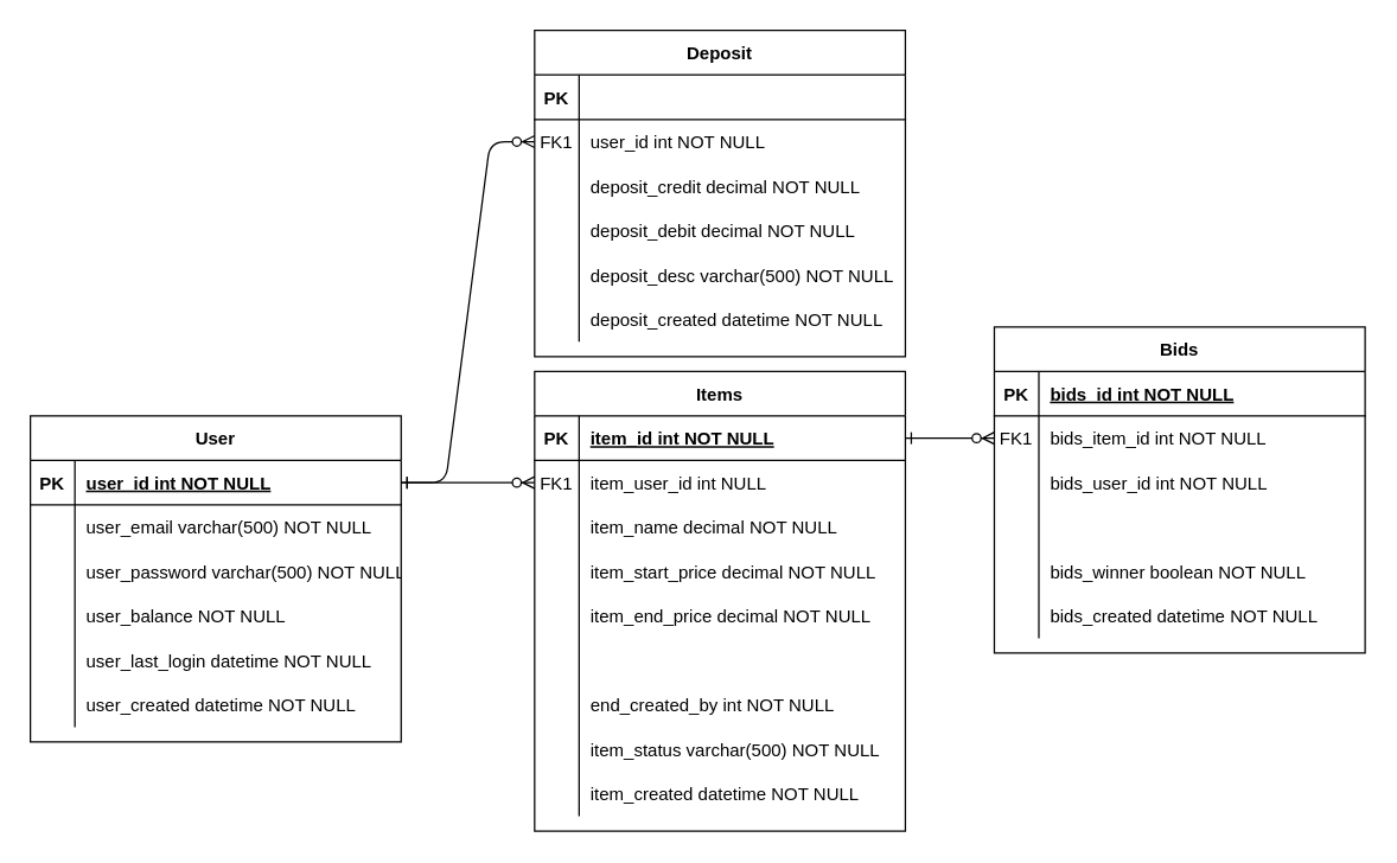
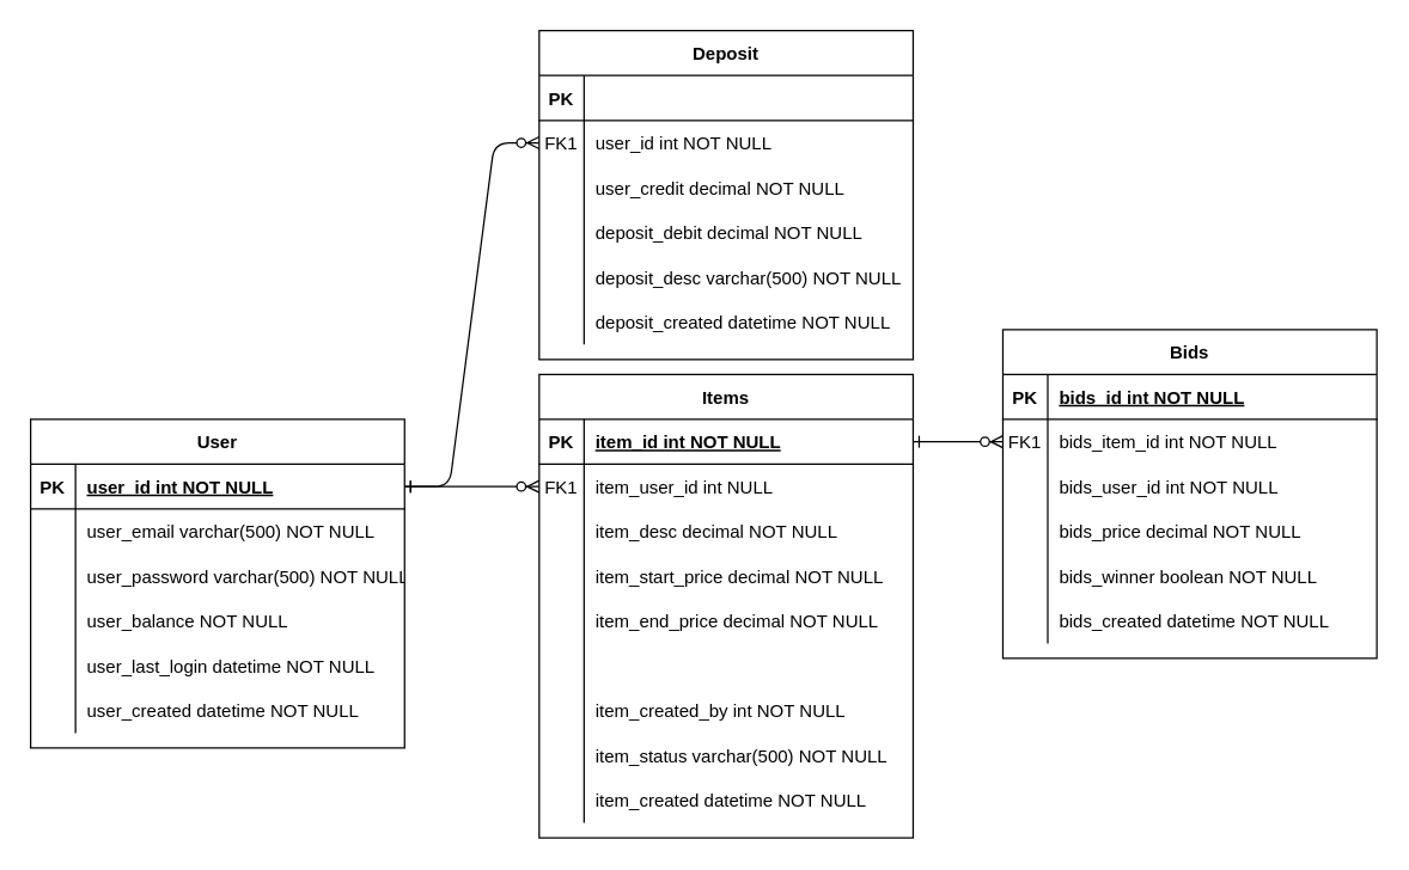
  <mxCell id="0" />
  <mxCell id="1" parent="0" />
  <mxCell id="2" value="" style="edgeStyle=entityRelationEdgeStyle;endArrow=ERzeroToMany;startArrow=ERone;endFill=1;startFill=0;" parent="1" source="5" target="46" edge="1"><mxGeometry width="100" height="100" relative="1" as="geometry"><mxPoint x="240" y="880" as="sourcePoint" /><mxPoint x="340" y="780" as="targetPoint" /></mxGeometry></mxCell>
  <mxCell id="3" value="" style="edgeStyle=entityRelationEdgeStyle;endArrow=ERzeroToMany;startArrow=ERone;endFill=1;startFill=0;" parent="1" source="43" target="73" edge="1"><mxGeometry width="100" height="100" relative="1" as="geometry"><mxPoint x="300" y="340" as="sourcePoint" /><mxPoint x="360" y="365" as="targetPoint" /></mxGeometry></mxCell>
  <mxCell id="4" value="User" style="shape=table;startSize=30;container=1;collapsible=1;childLayout=tableLayout;fixedRows=1;rowLines=0;fontStyle=1;align=center;resizeLast=1;" parent="1" vertex="1"><mxGeometry x="20" y="280" width="250" height="220" as="geometry" /></mxCell>
  <mxCell id="5" value="" style="shape=partialRectangle;collapsible=0;dropTarget=0;pointerEvents=0;fillColor=none;points=[[0,0.5],[1,0.5]];portConstraint=eastwest;top=0;left=0;right=0;bottom=1;" parent="4" vertex="1"><mxGeometry y="30" width="250" height="30" as="geometry" /></mxCell>
  <mxCell id="6" value="PK" style="shape=partialRectangle;overflow=hidden;connectable=0;fillColor=none;top=0;left=0;bottom=0;right=0;fontStyle=1;" parent="5" vertex="1"><mxGeometry width="30" height="30" as="geometry" /></mxCell>
  <mxCell id="7" value="user_id int NOT NULL " style="shape=partialRectangle;overflow=hidden;connectable=0;fillColor=none;top=0;left=0;bottom=0;right=0;align=left;spacingLeft=6;fontStyle=5;" parent="5" vertex="1"><mxGeometry x="30" width="220" height="30" as="geometry" /></mxCell>
  <mxCell id="8" value="" style="shape=partialRectangle;collapsible=0;dropTarget=0;pointerEvents=0;fillColor=none;points=[[0,0.5],[1,0.5]];portConstraint=eastwest;top=0;left=0;right=0;bottom=0;" parent="4" vertex="1"><mxGeometry y="60" width="250" height="30" as="geometry" /></mxCell>
  <mxCell id="9" value="" style="shape=partialRectangle;overflow=hidden;connectable=0;fillColor=none;top=0;left=0;bottom=0;right=0;" parent="8" vertex="1"><mxGeometry width="30" height="30" as="geometry" /></mxCell>
  <mxCell id="10" value="user_email varchar(500) NOT NULL" style="shape=partialRectangle;overflow=hidden;connectable=0;fillColor=none;top=0;left=0;bottom=0;right=0;align=left;spacingLeft=6;" parent="8" vertex="1"><mxGeometry x="30" width="220" height="30" as="geometry" /></mxCell>
  <mxCell id="11" value="" style="shape=partialRectangle;collapsible=0;dropTarget=0;pointerEvents=0;fillColor=none;points=[[0,0.5],[1,0.5]];portConstraint=eastwest;top=0;left=0;right=0;bottom=0;" parent="4" vertex="1"><mxGeometry y="90" width="250" height="30" as="geometry" /></mxCell>
  <mxCell id="12" value="" style="shape=partialRectangle;overflow=hidden;connectable=0;fillColor=none;top=0;left=0;bottom=0;right=0;" parent="11" vertex="1"><mxGeometry width="30" height="30" as="geometry" /></mxCell>
  <mxCell id="13" value="user_password varchar(500) NOT NULL" style="shape=partialRectangle;overflow=hidden;connectable=0;fillColor=none;top=0;left=0;bottom=0;right=0;align=left;spacingLeft=6;" parent="11" vertex="1"><mxGeometry x="30" width="220" height="30" as="geometry" /></mxCell>
  <mxCell id="14" value="" style="shape=partialRectangle;collapsible=0;dropTarget=0;pointerEvents=0;fillColor=none;points=[[0,0.5],[1,0.5]];portConstraint=eastwest;top=0;left=0;right=0;bottom=0;" parent="4" vertex="1"><mxGeometry y="120" width="250" height="30" as="geometry" /></mxCell>
  <mxCell id="15" value="" style="shape=partialRectangle;overflow=hidden;connectable=0;fillColor=none;top=0;left=0;bottom=0;right=0;" parent="14" vertex="1"><mxGeometry width="30" height="30" as="geometry" /></mxCell>
  <mxCell id="16" value="user_balance NOT NULL" style="shape=partialRectangle;overflow=hidden;connectable=0;fillColor=none;top=0;left=0;bottom=0;right=0;align=left;spacingLeft=6;" parent="14" vertex="1"><mxGeometry x="30" width="220" height="30" as="geometry" /></mxCell>
  <mxCell id="17" value="" style="shape=partialRectangle;collapsible=0;dropTarget=0;pointerEvents=0;fillColor=none;points=[[0,0.5],[1,0.5]];portConstraint=eastwest;top=0;left=0;right=0;bottom=0;" parent="4" vertex="1"><mxGeometry y="150" width="250" height="30" as="geometry" /></mxCell>
  <mxCell id="18" value="" style="shape=partialRectangle;overflow=hidden;connectable=0;fillColor=none;top=0;left=0;bottom=0;right=0;" parent="17" vertex="1"><mxGeometry width="30" height="30" as="geometry" /></mxCell>
  <mxCell id="19" value="user_last_login datetime NOT NULL" style="shape=partialRectangle;overflow=hidden;connectable=0;fillColor=none;top=0;left=0;bottom=0;right=0;align=left;spacingLeft=6;" parent="17" vertex="1"><mxGeometry x="30" width="220" height="30" as="geometry" /></mxCell>
  <mxCell id="20" value="" style="shape=partialRectangle;collapsible=0;dropTarget=0;pointerEvents=0;fillColor=none;points=[[0,0.5],[1,0.5]];portConstraint=eastwest;top=0;left=0;right=0;bottom=0;" parent="4" vertex="1"><mxGeometry y="180" width="250" height="30" as="geometry" /></mxCell>
  <mxCell id="21" value="" style="shape=partialRectangle;overflow=hidden;connectable=0;fillColor=none;top=0;left=0;bottom=0;right=0;" parent="20" vertex="1"><mxGeometry width="30" height="30" as="geometry" /></mxCell>
  <mxCell id="22" value="user_created datetime NOT NULL" style="shape=partialRectangle;overflow=hidden;connectable=0;fillColor=none;top=0;left=0;bottom=0;right=0;align=left;spacingLeft=6;" parent="20" vertex="1"><mxGeometry x="30" width="220" height="30" as="geometry" /></mxCell>
  <mxCell id="23" value="Deposit" style="shape=table;startSize=30;container=1;collapsible=1;childLayout=tableLayout;fixedRows=1;rowLines=0;fontStyle=1;align=center;resizeLast=1;" vertex="1" parent="1"><mxGeometry x="360" y="20" width="250" height="220" as="geometry" /></mxCell>
  <mxCell id="24" value="" style="shape=partialRectangle;collapsible=0;dropTarget=0;pointerEvents=0;fillColor=none;points=[[0,0.5],[1,0.5]];portConstraint=eastwest;top=0;left=0;right=0;bottom=1;" vertex="1" parent="23"><mxGeometry y="30" width="250" height="30" as="geometry" /></mxCell>
  <mxCell id="25" value="PK" style="shape=partialRectangle;overflow=hidden;connectable=0;fillColor=none;top=0;left=0;bottom=0;right=0;fontStyle=1;" vertex="1" parent="24"><mxGeometry width="30" height="30" as="geometry" /></mxCell>
  <mxCell id="26" value="" style="shape=partialRectangle;collapsible=0;dropTarget=0;pointerEvents=0;fillColor=none;points=[[0,0.5],[1,0.5]];portConstraint=eastwest;top=0;left=0;right=0;bottom=0;" vertex="1" parent="23"><mxGeometry y="60" width="250" height="30" as="geometry" /></mxCell>
  <mxCell id="27" value="FK1" style="shape=partialRectangle;overflow=hidden;connectable=0;fillColor=none;top=0;left=0;bottom=0;right=0;" vertex="1" parent="26"><mxGeometry width="30" height="30" as="geometry" /></mxCell>
  <mxCell id="28" value="user_id int NOT NULL" style="shape=partialRectangle;overflow=hidden;connectable=0;fillColor=none;top=0;left=0;bottom=0;right=0;align=left;spacingLeft=6;" vertex="1" parent="26"><mxGeometry x="30" width="220" height="30" as="geometry" /></mxCell>
  <mxCell id="29" value="" style="shape=partialRectangle;collapsible=0;dropTarget=0;pointerEvents=0;fillColor=none;points=[[0,0.5],[1,0.5]];portConstraint=eastwest;top=0;left=0;right=0;bottom=0;" vertex="1" parent="23"><mxGeometry y="90" width="250" height="30" as="geometry" /></mxCell>
  <mxCell id="30" value="" style="shape=partialRectangle;overflow=hidden;connectable=0;fillColor=none;top=0;left=0;bottom=0;right=0;" vertex="1" parent="29"><mxGeometry width="30" height="30" as="geometry" /></mxCell>
- <mxCell id="31" value="deposit_credit decimal NOT NULL" style="shape=partialRectangle;overflow=hidden;connectable=0;fillColor=none;top=0;left=0;bottom=0;right=0;align=left;spacingLeft=6;" vertex="1" parent="29"><mxGeometry x="30" width="220" height="30" as="geometry" /></mxCell>
+ <mxCell id="31" value="user_credit decimal NOT NULL" style="shape=partialRectangle;overflow=hidden;connectable=0;fillColor=none;top=0;left=0;bottom=0;right=0;align=left;spacingLeft=6;" vertex="1" parent="29"><mxGeometry x="30" width="220" height="30" as="geometry" /></mxCell>
  <mxCell id="32" value="" style="shape=partialRectangle;collapsible=0;dropTarget=0;pointerEvents=0;fillColor=none;points=[[0,0.5],[1,0.5]];portConstraint=eastwest;top=0;left=0;right=0;bottom=0;" vertex="1" parent="23"><mxGeometry y="120" width="250" height="30" as="geometry" /></mxCell>
  <mxCell id="33" value="" style="shape=partialRectangle;overflow=hidden;connectable=0;fillColor=none;top=0;left=0;bottom=0;right=0;" vertex="1" parent="32"><mxGeometry width="30" height="30" as="geometry" /></mxCell>
  <mxCell id="34" value="deposit_debit decimal NOT NULL" style="shape=partialRectangle;overflow=hidden;connectable=0;fillColor=none;top=0;left=0;bottom=0;right=0;align=left;spacingLeft=6;" vertex="1" parent="32"><mxGeometry x="30" width="220" height="30" as="geometry" /></mxCell>
  <mxCell id="35" value="" style="shape=partialRectangle;collapsible=0;dropTarget=0;pointerEvents=0;fillColor=none;points=[[0,0.5],[1,0.5]];portConstraint=eastwest;top=0;left=0;right=0;bottom=0;" vertex="1" parent="23"><mxGeometry y="150" width="250" height="30" as="geometry" /></mxCell>
  <mxCell id="36" value="" style="shape=partialRectangle;overflow=hidden;connectable=0;fillColor=none;top=0;left=0;bottom=0;right=0;" vertex="1" parent="35"><mxGeometry width="30" height="30" as="geometry" /></mxCell>
  <mxCell id="37" value="deposit_desc varchar(500) NOT NULL" style="shape=partialRectangle;overflow=hidden;connectable=0;fillColor=none;top=0;left=0;bottom=0;right=0;align=left;spacingLeft=6;" vertex="1" parent="35"><mxGeometry x="30" width="220" height="30" as="geometry" /></mxCell>
  <mxCell id="38" value="" style="shape=partialRectangle;collapsible=0;dropTarget=0;pointerEvents=0;fillColor=none;points=[[0,0.5],[1,0.5]];portConstraint=eastwest;top=0;left=0;right=0;bottom=0;" vertex="1" parent="23"><mxGeometry y="180" width="250" height="30" as="geometry" /></mxCell>
  <mxCell id="39" value="" style="shape=partialRectangle;overflow=hidden;connectable=0;fillColor=none;top=0;left=0;bottom=0;right=0;" vertex="1" parent="38"><mxGeometry width="30" height="30" as="geometry" /></mxCell>
  <mxCell id="40" value="deposit_created datetime NOT NULL" style="shape=partialRectangle;overflow=hidden;connectable=0;fillColor=none;top=0;left=0;bottom=0;right=0;align=left;spacingLeft=6;" vertex="1" parent="38"><mxGeometry x="30" width="220" height="30" as="geometry" /></mxCell>
  <mxCell id="41" value="" style="edgeStyle=entityRelationEdgeStyle;endArrow=ERzeroToMany;startArrow=ERone;endFill=1;startFill=0;exitX=1;exitY=0.5;exitDx=0;exitDy=0;entryX=0;entryY=0.5;entryDx=0;entryDy=0;" edge="1" parent="1" source="5" target="26"><mxGeometry width="100" height="100" relative="1" as="geometry"><mxPoint x="280" y="335" as="sourcePoint" /><mxPoint x="360" y="335" as="targetPoint" /></mxGeometry></mxCell>
  <mxCell id="42" value="Items" style="shape=table;startSize=30;container=1;collapsible=1;childLayout=tableLayout;fixedRows=1;rowLines=0;fontStyle=1;align=center;resizeLast=1;" parent="1" vertex="1"><mxGeometry x="360" y="250" width="250" height="310" as="geometry" /></mxCell>
  <mxCell id="43" value="" style="shape=partialRectangle;collapsible=0;dropTarget=0;pointerEvents=0;fillColor=none;points=[[0,0.5],[1,0.5]];portConstraint=eastwest;top=0;left=0;right=0;bottom=1;" parent="42" vertex="1"><mxGeometry y="30" width="250" height="30" as="geometry" /></mxCell>
  <mxCell id="44" value="PK" style="shape=partialRectangle;overflow=hidden;connectable=0;fillColor=none;top=0;left=0;bottom=0;right=0;fontStyle=1;" parent="43" vertex="1"><mxGeometry width="30" height="30" as="geometry" /></mxCell>
  <mxCell id="45" value="item_id int NOT NULL " style="shape=partialRectangle;overflow=hidden;connectable=0;fillColor=none;top=0;left=0;bottom=0;right=0;align=left;spacingLeft=6;fontStyle=5;" parent="43" vertex="1"><mxGeometry x="30" width="220" height="30" as="geometry" /></mxCell>
  <mxCell id="46" value="" style="shape=partialRectangle;collapsible=0;dropTarget=0;pointerEvents=0;fillColor=none;points=[[0,0.5],[1,0.5]];portConstraint=eastwest;top=0;left=0;right=0;bottom=0;" parent="42" vertex="1"><mxGeometry y="60" width="250" height="30" as="geometry" /></mxCell>
  <mxCell id="47" value="FK1" style="shape=partialRectangle;overflow=hidden;connectable=0;fillColor=none;top=0;left=0;bottom=0;right=0;" parent="46" vertex="1"><mxGeometry width="30" height="30" as="geometry" /></mxCell>
  <mxCell id="48" value="item_user_id int NULL" style="shape=partialRectangle;overflow=hidden;connectable=0;fillColor=none;top=0;left=0;bottom=0;right=0;align=left;spacingLeft=6;" parent="46" vertex="1"><mxGeometry x="30" width="220" height="30" as="geometry" /></mxCell>
  <mxCell id="49" value="" style="shape=partialRectangle;collapsible=0;dropTarget=0;pointerEvents=0;fillColor=none;points=[[0,0.5],[1,0.5]];portConstraint=eastwest;top=0;left=0;right=0;bottom=0;" parent="42" vertex="1"><mxGeometry y="90" width="250" height="30" as="geometry" /></mxCell>
  <mxCell id="50" value="" style="shape=partialRectangle;overflow=hidden;connectable=0;fillColor=none;top=0;left=0;bottom=0;right=0;" parent="49" vertex="1"><mxGeometry width="30" height="30" as="geometry" /></mxCell>
- <mxCell id="51" value="item_name decimal NOT NULL" style="shape=partialRectangle;overflow=hidden;connectable=0;fillColor=none;top=0;left=0;bottom=0;right=0;align=left;spacingLeft=6;" parent="49" vertex="1"><mxGeometry x="30" width="220" height="30" as="geometry" /></mxCell>
+ <mxCell id="51" value="item_desc decimal NOT NULL" style="shape=partialRectangle;overflow=hidden;connectable=0;fillColor=none;top=0;left=0;bottom=0;right=0;align=left;spacingLeft=6;" parent="49" vertex="1"><mxGeometry x="30" width="220" height="30" as="geometry" /></mxCell>
  <mxCell id="52" value="" style="shape=partialRectangle;collapsible=0;dropTarget=0;pointerEvents=0;fillColor=none;points=[[0,0.5],[1,0.5]];portConstraint=eastwest;top=0;left=0;right=0;bottom=0;" parent="42" vertex="1"><mxGeometry y="120" width="250" height="30" as="geometry" /></mxCell>
  <mxCell id="53" value="" style="shape=partialRectangle;overflow=hidden;connectable=0;fillColor=none;top=0;left=0;bottom=0;right=0;" parent="52" vertex="1"><mxGeometry width="30" height="30" as="geometry" /></mxCell>
  <mxCell id="54" value="item_start_price decimal NOT NULL" style="shape=partialRectangle;overflow=hidden;connectable=0;fillColor=none;top=0;left=0;bottom=0;right=0;align=left;spacingLeft=6;" parent="52" vertex="1"><mxGeometry x="30" width="220" height="30" as="geometry" /></mxCell>
  <mxCell id="55" value="" style="shape=partialRectangle;collapsible=0;dropTarget=0;pointerEvents=0;fillColor=none;points=[[0,0.5],[1,0.5]];portConstraint=eastwest;top=0;left=0;right=0;bottom=0;" parent="42" vertex="1"><mxGeometry y="150" width="250" height="30" as="geometry" /></mxCell>
  <mxCell id="56" value="" style="shape=partialRectangle;overflow=hidden;connectable=0;fillColor=none;top=0;left=0;bottom=0;right=0;" parent="55" vertex="1"><mxGeometry width="30" height="30" as="geometry" /></mxCell>
  <mxCell id="57" value="item_end_price decimal NOT NULL" style="shape=partialRectangle;overflow=hidden;connectable=0;fillColor=none;top=0;left=0;bottom=0;right=0;align=left;spacingLeft=6;" parent="55" vertex="1"><mxGeometry x="30" width="220" height="30" as="geometry" /></mxCell>
  <mxCell id="58" value="" style="shape=partialRectangle;collapsible=0;dropTarget=0;pointerEvents=0;fillColor=none;points=[[0,0.5],[1,0.5]];portConstraint=eastwest;top=0;left=0;right=0;bottom=0;" parent="42" vertex="1"><mxGeometry y="180" width="250" height="30" as="geometry" /></mxCell>
  <mxCell id="59" value="" style="shape=partialRectangle;overflow=hidden;connectable=0;fillColor=none;top=0;left=0;bottom=0;right=0;" parent="58" vertex="1"><mxGeometry width="30" height="30" as="geometry" /></mxCell>
  <mxCell id="60" value="" style="shape=partialRectangle;collapsible=0;dropTarget=0;pointerEvents=0;fillColor=none;points=[[0,0.5],[1,0.5]];portConstraint=eastwest;top=0;left=0;right=0;bottom=0;" parent="42" vertex="1"><mxGeometry y="210" width="250" height="30" as="geometry" /></mxCell>
  <mxCell id="61" value="" style="shape=partialRectangle;overflow=hidden;connectable=0;fillColor=none;top=0;left=0;bottom=0;right=0;" parent="60" vertex="1"><mxGeometry width="30" height="30" as="geometry" /></mxCell>
- <mxCell id="62" value="end_created_by int NOT NULL" style="shape=partialRectangle;overflow=hidden;connectable=0;fillColor=none;top=0;left=0;bottom=0;right=0;align=left;spacingLeft=6;" parent="60" vertex="1"><mxGeometry x="30" width="220" height="30" as="geometry" /></mxCell>
+ <mxCell id="62" value="item_created_by int NOT NULL" style="shape=partialRectangle;overflow=hidden;connectable=0;fillColor=none;top=0;left=0;bottom=0;right=0;align=left;spacingLeft=6;" parent="60" vertex="1"><mxGeometry x="30" width="220" height="30" as="geometry" /></mxCell>
  <mxCell id="63" value="" style="shape=partialRectangle;collapsible=0;dropTarget=0;pointerEvents=0;fillColor=none;points=[[0,0.5],[1,0.5]];portConstraint=eastwest;top=0;left=0;right=0;bottom=0;" parent="42" vertex="1"><mxGeometry y="240" width="250" height="30" as="geometry" /></mxCell>
  <mxCell id="64" value="" style="shape=partialRectangle;overflow=hidden;connectable=0;fillColor=none;top=0;left=0;bottom=0;right=0;" parent="63" vertex="1"><mxGeometry width="30" height="30" as="geometry" /></mxCell>
  <mxCell id="65" value="item_status varchar(500) NOT NULL" style="shape=partialRectangle;overflow=hidden;connectable=0;fillColor=none;top=0;left=0;bottom=0;right=0;align=left;spacingLeft=6;" parent="63" vertex="1"><mxGeometry x="30" width="220" height="30" as="geometry" /></mxCell>
  <mxCell id="66" value="" style="shape=partialRectangle;collapsible=0;dropTarget=0;pointerEvents=0;fillColor=none;points=[[0,0.5],[1,0.5]];portConstraint=eastwest;top=0;left=0;right=0;bottom=0;" parent="42" vertex="1"><mxGeometry y="270" width="250" height="30" as="geometry" /></mxCell>
  <mxCell id="67" value="" style="shape=partialRectangle;overflow=hidden;connectable=0;fillColor=none;top=0;left=0;bottom=0;right=0;" parent="66" vertex="1"><mxGeometry width="30" height="30" as="geometry" /></mxCell>
  <mxCell id="68" value="item_created datetime NOT NULL" style="shape=partialRectangle;overflow=hidden;connectable=0;fillColor=none;top=0;left=0;bottom=0;right=0;align=left;spacingLeft=6;" parent="66" vertex="1"><mxGeometry x="30" width="220" height="30" as="geometry" /></mxCell>
  <mxCell id="69" value="Bids" style="shape=table;startSize=30;container=1;collapsible=1;childLayout=tableLayout;fixedRows=1;rowLines=0;fontStyle=1;align=center;resizeLast=1;" parent="1" vertex="1"><mxGeometry x="670" y="220" width="250" height="220" as="geometry" /></mxCell>
  <mxCell id="70" value="" style="shape=partialRectangle;collapsible=0;dropTarget=0;pointerEvents=0;fillColor=none;points=[[0,0.5],[1,0.5]];portConstraint=eastwest;top=0;left=0;right=0;bottom=1;" parent="69" vertex="1"><mxGeometry y="30" width="250" height="30" as="geometry" /></mxCell>
  <mxCell id="71" value="PK" style="shape=partialRectangle;overflow=hidden;connectable=0;fillColor=none;top=0;left=0;bottom=0;right=0;fontStyle=1;" parent="70" vertex="1"><mxGeometry width="30" height="30" as="geometry" /></mxCell>
  <mxCell id="72" value="bids_id int NOT NULL " style="shape=partialRectangle;overflow=hidden;connectable=0;fillColor=none;top=0;left=0;bottom=0;right=0;align=left;spacingLeft=6;fontStyle=5;" parent="70" vertex="1"><mxGeometry x="30" width="220" height="30" as="geometry" /></mxCell>
  <mxCell id="73" value="" style="shape=partialRectangle;collapsible=0;dropTarget=0;pointerEvents=0;fillColor=none;points=[[0,0.5],[1,0.5]];portConstraint=eastwest;top=0;left=0;right=0;bottom=0;" parent="69" vertex="1"><mxGeometry y="60" width="250" height="30" as="geometry" /></mxCell>
  <mxCell id="74" value="FK1" style="shape=partialRectangle;overflow=hidden;connectable=0;fillColor=none;top=0;left=0;bottom=0;right=0;" parent="73" vertex="1"><mxGeometry width="30" height="30" as="geometry" /></mxCell>
  <mxCell id="75" value="bids_item_id int NOT NULL" style="shape=partialRectangle;overflow=hidden;connectable=0;fillColor=none;top=0;left=0;bottom=0;right=0;align=left;spacingLeft=6;" parent="73" vertex="1"><mxGeometry x="30" width="220" height="30" as="geometry" /></mxCell>
  <mxCell id="76" value="" style="shape=partialRectangle;collapsible=0;dropTarget=0;pointerEvents=0;fillColor=none;points=[[0,0.5],[1,0.5]];portConstraint=eastwest;top=0;left=0;right=0;bottom=0;" parent="69" vertex="1"><mxGeometry y="90" width="250" height="30" as="geometry" /></mxCell>
  <mxCell id="77" value="" style="shape=partialRectangle;overflow=hidden;connectable=0;fillColor=none;top=0;left=0;bottom=0;right=0;" parent="76" vertex="1"><mxGeometry width="30" height="30" as="geometry" /></mxCell>
  <mxCell id="78" value="bids_user_id int NOT NULL" style="shape=partialRectangle;overflow=hidden;connectable=0;fillColor=none;top=0;left=0;bottom=0;right=0;align=left;spacingLeft=6;" parent="76" vertex="1"><mxGeometry x="30" width="220" height="30" as="geometry" /></mxCell>
  <mxCell id="79" value="" style="shape=partialRectangle;collapsible=0;dropTarget=0;pointerEvents=0;fillColor=none;points=[[0,0.5],[1,0.5]];portConstraint=eastwest;top=0;left=0;right=0;bottom=0;" parent="69" vertex="1"><mxGeometry y="120" width="250" height="30" as="geometry" /></mxCell>
  <mxCell id="80" value="" style="shape=partialRectangle;overflow=hidden;connectable=0;fillColor=none;top=0;left=0;bottom=0;right=0;" parent="79" vertex="1"><mxGeometry width="30" height="30" as="geometry" /></mxCell>
+ <mxCell id="81" value="bids_price decimal NOT NULL" style="shape=partialRectangle;overflow=hidden;connectable=0;fillColor=none;top=0;left=0;bottom=0;right=0;align=left;spacingLeft=6;" parent="79" vertex="1"><mxGeometry x="30" width="220" height="30" as="geometry" /></mxCell>
  <mxCell id="82" value="" style="shape=partialRectangle;collapsible=0;dropTarget=0;pointerEvents=0;fillColor=none;points=[[0,0.5],[1,0.5]];portConstraint=eastwest;top=0;left=0;right=0;bottom=0;" parent="69" vertex="1"><mxGeometry y="150" width="250" height="30" as="geometry" /></mxCell>
  <mxCell id="83" value="" style="shape=partialRectangle;overflow=hidden;connectable=0;fillColor=none;top=0;left=0;bottom=0;right=0;" parent="82" vertex="1"><mxGeometry width="30" height="30" as="geometry" /></mxCell>
  <mxCell id="84" value="bids_winner boolean NOT NULL" style="shape=partialRectangle;overflow=hidden;connectable=0;fillColor=none;top=0;left=0;bottom=0;right=0;align=left;spacingLeft=6;" parent="82" vertex="1"><mxGeometry x="30" width="220" height="30" as="geometry" /></mxCell>
  <mxCell id="85" value="" style="shape=partialRectangle;collapsible=0;dropTarget=0;pointerEvents=0;fillColor=none;points=[[0,0.5],[1,0.5]];portConstraint=eastwest;top=0;left=0;right=0;bottom=0;" parent="69" vertex="1"><mxGeometry y="180" width="250" height="30" as="geometry" /></mxCell>
  <mxCell id="86" value="" style="shape=partialRectangle;overflow=hidden;connectable=0;fillColor=none;top=0;left=0;bottom=0;right=0;" parent="85" vertex="1"><mxGeometry width="30" height="30" as="geometry" /></mxCell>
  <mxCell id="87" value="bids_created datetime NOT NULL" style="shape=partialRectangle;overflow=hidden;connectable=0;fillColor=none;top=0;left=0;bottom=0;right=0;align=left;spacingLeft=6;" parent="85" vertex="1"><mxGeometry x="30" width="220" height="30" as="geometry" /></mxCell>
